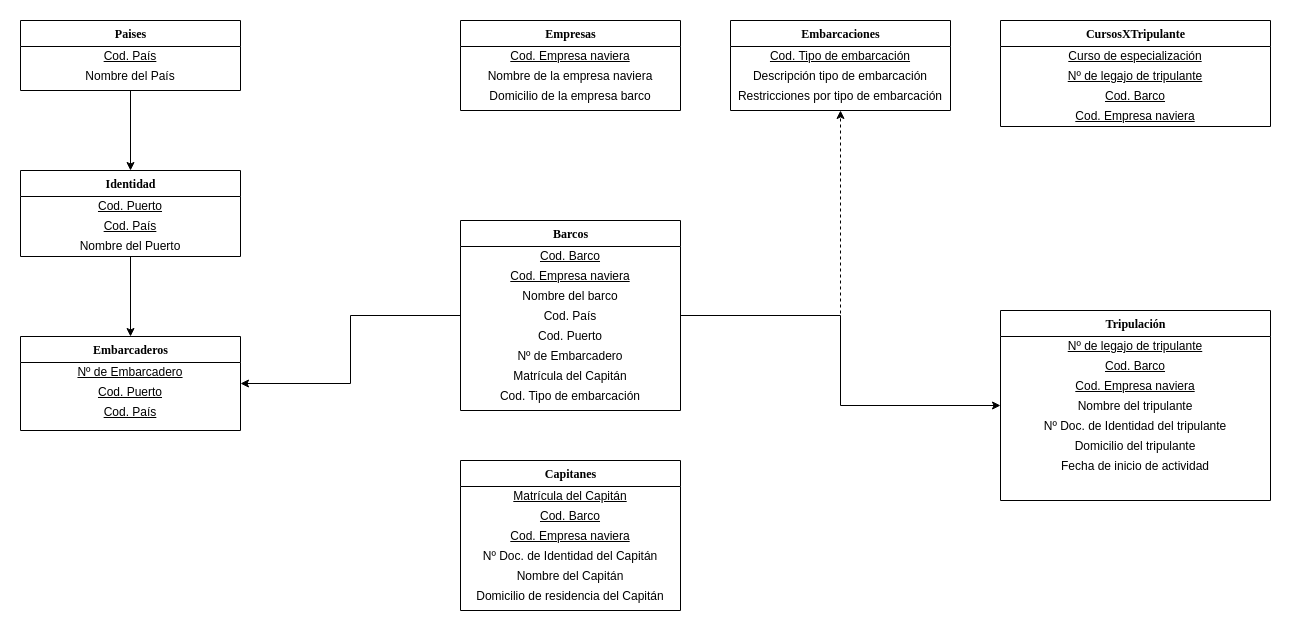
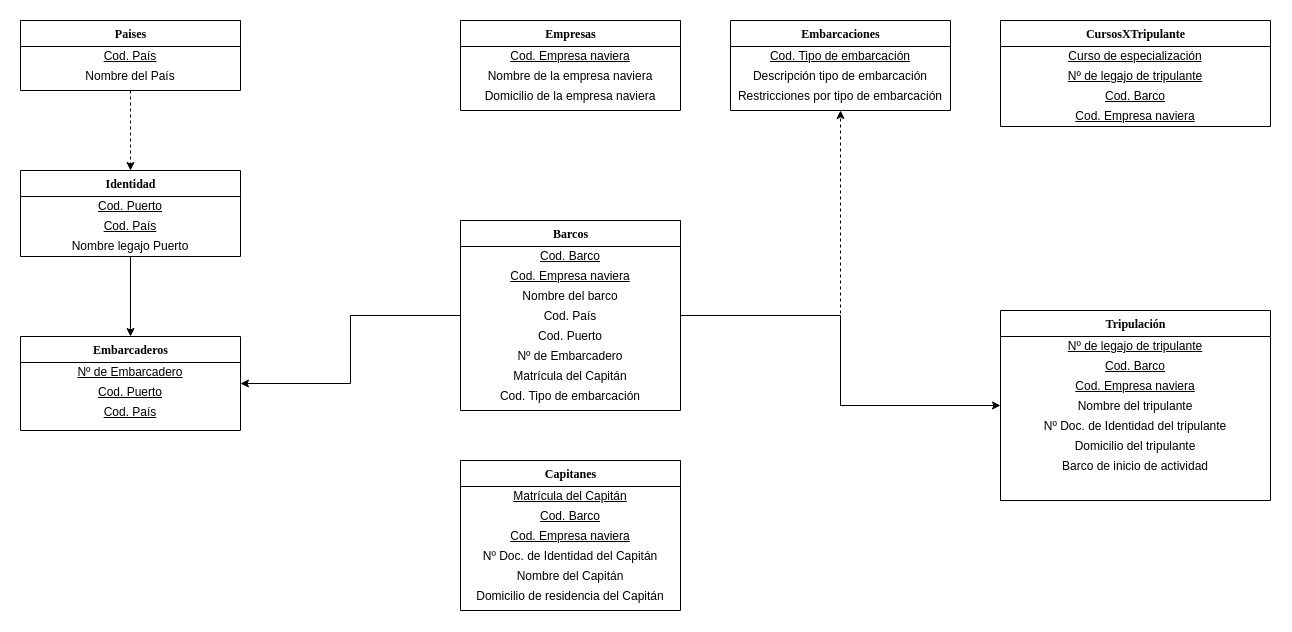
  <mxCell id="0" />
  <mxCell id="1" parent="0" />
  <mxCell id="2" value="" style="edgeStyle=orthogonalEdgeStyle;rounded=0;orthogonalLoop=1;jettySize=auto;html=1;dashed=1;" parent="1" source="5" target="35" edge="1"><mxGeometry relative="1" as="geometry" /></mxCell>
  <mxCell id="3" style="edgeStyle=orthogonalEdgeStyle;rounded=0;orthogonalLoop=1;jettySize=auto;html=1;" parent="1" source="5" target="14" edge="1"><mxGeometry relative="1" as="geometry" /></mxCell>
  <mxCell id="4" style="edgeStyle=orthogonalEdgeStyle;rounded=0;orthogonalLoop=1;jettySize=auto;html=1;" parent="1" source="5" target="44" edge="1"><mxGeometry relative="1" as="geometry" /></mxCell>
  <mxCell id="5" value="Barcos" style="swimlane;html=1;fontStyle=1;align=center;verticalAlign=top;childLayout=stackLayout;horizontal=1;startSize=26;horizontalStack=0;resizeParent=1;resizeLast=0;collapsible=1;marginBottom=0;swimlaneFillColor=#ffffff;rounded=0;shadow=0;comic=0;labelBackgroundColor=none;strokeWidth=1;fillColor=none;fontFamily=Verdana;fontSize=12" parent="1" vertex="1"><mxGeometry x="460" y="220" width="220" height="190" as="geometry" /></mxCell>
  <mxCell id="6" value="Cod. Barco" style="text;html=1;strokeColor=none;fillColor=none;align=center;verticalAlign=middle;whiteSpace=wrap;rounded=0;fontStyle=4" parent="5" vertex="1"><mxGeometry y="26" width="220" height="20" as="geometry" /></mxCell>
  <mxCell id="7" value="Cod. Empresa naviera" style="text;html=1;strokeColor=none;fillColor=none;align=center;verticalAlign=middle;whiteSpace=wrap;rounded=0;fontStyle=4" parent="5" vertex="1"><mxGeometry y="46" width="220" height="20" as="geometry" /></mxCell>
  <mxCell id="8" value="Nombre del barco" style="text;html=1;strokeColor=none;fillColor=none;align=center;verticalAlign=middle;whiteSpace=wrap;rounded=0;" parent="5" vertex="1"><mxGeometry y="66" width="220" height="20" as="geometry" /></mxCell>
  <mxCell id="9" value="Cod. País" style="text;html=1;strokeColor=none;fillColor=none;align=center;verticalAlign=middle;whiteSpace=wrap;rounded=0;" parent="5" vertex="1"><mxGeometry y="86" width="220" height="20" as="geometry" /></mxCell>
  <mxCell id="10" value="Cod. Puerto" style="text;html=1;strokeColor=none;fillColor=none;align=center;verticalAlign=middle;whiteSpace=wrap;rounded=0;" parent="5" vertex="1"><mxGeometry y="106" width="220" height="20" as="geometry" /></mxCell>
  <mxCell id="11" value="Nº de Embarcadero" style="text;html=1;strokeColor=none;fillColor=none;align=center;verticalAlign=middle;whiteSpace=wrap;rounded=0;" parent="5" vertex="1"><mxGeometry y="126" width="220" height="20" as="geometry" /></mxCell>
  <mxCell id="12" value="Matrícula del Capitán" style="text;html=1;strokeColor=none;fillColor=none;align=center;verticalAlign=middle;whiteSpace=wrap;rounded=0;" parent="5" vertex="1"><mxGeometry y="146" width="220" height="20" as="geometry" /></mxCell>
  <mxCell id="13" value="Cod. Tipo de embarcación" style="text;html=1;strokeColor=none;fillColor=none;align=center;verticalAlign=middle;whiteSpace=wrap;rounded=0;" parent="5" vertex="1"><mxGeometry y="166" width="220" height="20" as="geometry" /></mxCell>
  <mxCell id="14" value="Tripulación" style="swimlane;html=1;fontStyle=1;align=center;verticalAlign=top;childLayout=stackLayout;horizontal=1;startSize=26;horizontalStack=0;resizeParent=1;resizeLast=0;collapsible=1;marginBottom=0;swimlaneFillColor=#ffffff;rounded=0;shadow=0;comic=0;labelBackgroundColor=none;strokeWidth=1;fillColor=none;fontFamily=Verdana;fontSize=12" parent="1" vertex="1"><mxGeometry x="1000" y="310" width="270" height="190" as="geometry" /></mxCell>
  <mxCell id="15" value="Nº de legajo de tripulante" style="text;html=1;strokeColor=none;fillColor=none;align=center;verticalAlign=middle;whiteSpace=wrap;rounded=0;fontStyle=4" parent="14" vertex="1"><mxGeometry y="26" width="270" height="20" as="geometry" /></mxCell>
  <mxCell id="16" value="&lt;span&gt;Cod. Barco&lt;/span&gt;" style="text;html=1;strokeColor=none;fillColor=none;align=center;verticalAlign=middle;whiteSpace=wrap;rounded=0;fontStyle=4" parent="14" vertex="1"><mxGeometry y="46" width="270" height="20" as="geometry" /></mxCell>
  <mxCell id="17" value="&lt;span&gt;Cod. Empresa naviera&lt;/span&gt;" style="text;html=1;strokeColor=none;fillColor=none;align=center;verticalAlign=middle;whiteSpace=wrap;rounded=0;fontStyle=4" parent="14" vertex="1"><mxGeometry y="66" width="270" height="20" as="geometry" /></mxCell>
  <mxCell id="18" value="Nombre del tripulante" style="text;html=1;strokeColor=none;fillColor=none;align=center;verticalAlign=middle;whiteSpace=wrap;rounded=0;" parent="14" vertex="1"><mxGeometry y="86" width="270" height="20" as="geometry" /></mxCell>
  <mxCell id="19" value="Nº Doc. de Identidad del tripulante" style="text;html=1;strokeColor=none;fillColor=none;align=center;verticalAlign=middle;whiteSpace=wrap;rounded=0;" parent="14" vertex="1"><mxGeometry y="106" width="270" height="20" as="geometry" /></mxCell>
  <mxCell id="20" value="Domicilio del tripulante" style="text;html=1;strokeColor=none;fillColor=none;align=center;verticalAlign=middle;whiteSpace=wrap;rounded=0;" parent="14" vertex="1"><mxGeometry y="126" width="270" height="20" as="geometry" /></mxCell>
- <mxCell id="21" value="Fecha de inicio de actividad" style="text;html=1;strokeColor=none;fillColor=none;align=center;verticalAlign=middle;whiteSpace=wrap;rounded=0;" parent="14" vertex="1"><mxGeometry y="146" width="270" height="20" as="geometry" /></mxCell>
+ <mxCell id="21" value="Barco de inicio de actividad" style="text;html=1;strokeColor=none;fillColor=none;align=center;verticalAlign=middle;whiteSpace=wrap;rounded=0;" parent="14" vertex="1"><mxGeometry y="146" width="270" height="20" as="geometry" /></mxCell>
  <mxCell id="22" value="Empresas" style="swimlane;html=1;fontStyle=1;align=center;verticalAlign=top;childLayout=stackLayout;horizontal=1;startSize=26;horizontalStack=0;resizeParent=1;resizeLast=0;collapsible=1;marginBottom=0;swimlaneFillColor=#ffffff;rounded=0;shadow=0;comic=0;labelBackgroundColor=none;strokeWidth=1;fillColor=none;fontFamily=Verdana;fontSize=12" parent="1" vertex="1"><mxGeometry x="460" y="20" width="220" height="90" as="geometry" /></mxCell>
  <mxCell id="23" value="Cod. Empresa naviera" style="text;html=1;strokeColor=none;fillColor=none;align=center;verticalAlign=middle;whiteSpace=wrap;rounded=0;fontStyle=4" parent="22" vertex="1"><mxGeometry y="26" width="220" height="20" as="geometry" /></mxCell>
  <mxCell id="24" value="Nombre de la empresa naviera" style="text;html=1;strokeColor=none;fillColor=none;align=center;verticalAlign=middle;whiteSpace=wrap;rounded=0;" parent="22" vertex="1"><mxGeometry y="46" width="220" height="20" as="geometry" /></mxCell>
- <mxCell id="25" value="Domicilio de la empresa barco" style="text;html=1;strokeColor=none;fillColor=none;align=center;verticalAlign=middle;whiteSpace=wrap;rounded=0;" parent="22" vertex="1"><mxGeometry y="66" width="220" height="20" as="geometry" /></mxCell>
- <mxCell id="26" value="" style="edgeStyle=orthogonalEdgeStyle;rounded=0;orthogonalLoop=1;jettySize=auto;html=1;" parent="1" source="27" target="31" edge="1"><mxGeometry relative="1" as="geometry" /></mxCell>
+ <mxCell id="25" value="Domicilio de la empresa naviera" style="text;html=1;strokeColor=none;fillColor=none;align=center;verticalAlign=middle;whiteSpace=wrap;rounded=0;" parent="22" vertex="1"><mxGeometry y="66" width="220" height="20" as="geometry" /></mxCell>
+ <mxCell id="26" value="" style="edgeStyle=orthogonalEdgeStyle;rounded=0;orthogonalLoop=1;jettySize=auto;html=1;dashed=1;" parent="1" source="27" target="31" edge="1"><mxGeometry relative="1" as="geometry" /></mxCell>
  <mxCell id="27" value="Paises" style="swimlane;html=1;fontStyle=1;align=center;verticalAlign=top;childLayout=stackLayout;horizontal=1;startSize=26;horizontalStack=0;resizeParent=1;resizeLast=0;collapsible=1;marginBottom=0;swimlaneFillColor=#ffffff;rounded=0;shadow=0;comic=0;labelBackgroundColor=none;strokeWidth=1;fillColor=none;fontFamily=Verdana;fontSize=12" parent="1" vertex="1"><mxGeometry x="20" y="20" width="220" height="70" as="geometry" /></mxCell>
  <mxCell id="28" value="Cod. País" style="text;html=1;strokeColor=none;fillColor=none;align=center;verticalAlign=middle;whiteSpace=wrap;rounded=0;fontStyle=4" parent="27" vertex="1"><mxGeometry y="26" width="220" height="20" as="geometry" /></mxCell>
  <mxCell id="29" value="Nombre del País" style="text;html=1;strokeColor=none;fillColor=none;align=center;verticalAlign=middle;whiteSpace=wrap;rounded=0;" parent="27" vertex="1"><mxGeometry y="46" width="220" height="20" as="geometry" /></mxCell>
  <mxCell id="30" value="" style="edgeStyle=orthogonalEdgeStyle;rounded=0;orthogonalLoop=1;jettySize=auto;html=1;" parent="1" source="31" target="44" edge="1"><mxGeometry relative="1" as="geometry" /></mxCell>
  <mxCell id="31" value="Identidad" style="swimlane;html=1;fontStyle=1;align=center;verticalAlign=top;childLayout=stackLayout;horizontal=1;startSize=26;horizontalStack=0;resizeParent=1;resizeLast=0;collapsible=1;marginBottom=0;swimlaneFillColor=#ffffff;rounded=0;shadow=0;comic=0;labelBackgroundColor=none;strokeWidth=1;fillColor=none;fontFamily=Verdana;fontSize=12" parent="1" vertex="1"><mxGeometry x="20" y="170" width="220" height="86" as="geometry" /></mxCell>
  <mxCell id="32" value="Cod. Puerto" style="text;html=1;strokeColor=none;fillColor=none;align=center;verticalAlign=middle;whiteSpace=wrap;rounded=0;fontStyle=4" parent="31" vertex="1"><mxGeometry y="26" width="220" height="20" as="geometry" /></mxCell>
  <mxCell id="33" value="Cod. País" style="text;html=1;strokeColor=none;fillColor=none;align=center;verticalAlign=middle;whiteSpace=wrap;rounded=0;fontStyle=4" parent="31" vertex="1"><mxGeometry y="46" width="220" height="20" as="geometry" /></mxCell>
- <mxCell id="34" value="Nombre del Puerto" style="text;html=1;strokeColor=none;fillColor=none;align=center;verticalAlign=middle;whiteSpace=wrap;rounded=0;" parent="31" vertex="1"><mxGeometry y="66" width="220" height="20" as="geometry" /></mxCell>
+ <mxCell id="34" value="Nombre legajo Puerto" style="text;html=1;strokeColor=none;fillColor=none;align=center;verticalAlign=middle;whiteSpace=wrap;rounded=0;" parent="31" vertex="1"><mxGeometry y="66" width="220" height="20" as="geometry" /></mxCell>
  <mxCell id="35" value="Embarcaciones" style="swimlane;html=1;fontStyle=1;align=center;verticalAlign=top;childLayout=stackLayout;horizontal=1;startSize=26;horizontalStack=0;resizeParent=1;resizeLast=0;collapsible=1;marginBottom=0;swimlaneFillColor=#ffffff;rounded=0;shadow=0;comic=0;labelBackgroundColor=none;strokeWidth=1;fillColor=none;fontFamily=Verdana;fontSize=12" parent="1" vertex="1"><mxGeometry x="730" y="20" width="220" height="90" as="geometry" /></mxCell>
  <mxCell id="36" value="Cod. Tipo de embarcación" style="text;html=1;strokeColor=none;fillColor=none;align=center;verticalAlign=middle;whiteSpace=wrap;rounded=0;fontStyle=4" parent="35" vertex="1"><mxGeometry y="26" width="220" height="20" as="geometry" /></mxCell>
  <mxCell id="37" value="Descripción tipo de embarcación" style="text;html=1;strokeColor=none;fillColor=none;align=center;verticalAlign=middle;whiteSpace=wrap;rounded=0;" parent="35" vertex="1"><mxGeometry y="46" width="220" height="20" as="geometry" /></mxCell>
  <mxCell id="38" value="Restricciones por tipo de embarcación" style="text;html=1;strokeColor=none;fillColor=none;align=center;verticalAlign=middle;whiteSpace=wrap;rounded=0;" parent="35" vertex="1"><mxGeometry y="66" width="220" height="20" as="geometry" /></mxCell>
  <mxCell id="39" value="CursosXTripulante" style="swimlane;html=1;fontStyle=1;align=center;verticalAlign=top;childLayout=stackLayout;horizontal=1;startSize=26;horizontalStack=0;resizeParent=1;resizeLast=0;collapsible=1;marginBottom=0;swimlaneFillColor=#ffffff;rounded=0;shadow=0;comic=0;labelBackgroundColor=none;strokeWidth=1;fillColor=none;fontFamily=Verdana;fontSize=12" parent="1" vertex="1"><mxGeometry x="1000" y="20" width="270" height="106" as="geometry" /></mxCell>
  <mxCell id="40" value="&lt;span&gt;Curso de especialización&lt;/span&gt;" style="text;html=1;strokeColor=none;fillColor=none;align=center;verticalAlign=middle;whiteSpace=wrap;rounded=0;fontStyle=4" parent="39" vertex="1"><mxGeometry y="26" width="270" height="20" as="geometry" /></mxCell>
  <mxCell id="41" value="Nº de legajo de tripulante" style="text;html=1;strokeColor=none;fillColor=none;align=center;verticalAlign=middle;whiteSpace=wrap;rounded=0;fontStyle=4" parent="39" vertex="1"><mxGeometry y="46" width="270" height="20" as="geometry" /></mxCell>
  <mxCell id="42" value="Cod. Barco" style="text;html=1;strokeColor=none;fillColor=none;align=center;verticalAlign=middle;whiteSpace=wrap;rounded=0;fontStyle=4" parent="39" vertex="1"><mxGeometry y="66" width="270" height="20" as="geometry" /></mxCell>
  <mxCell id="43" value="Cod. Empresa naviera" style="text;html=1;strokeColor=none;fillColor=none;align=center;verticalAlign=middle;whiteSpace=wrap;rounded=0;fontStyle=4" parent="39" vertex="1"><mxGeometry y="86" width="270" height="20" as="geometry" /></mxCell>
  <mxCell id="44" value="Embarcaderos" style="swimlane;html=1;fontStyle=1;align=center;verticalAlign=top;childLayout=stackLayout;horizontal=1;startSize=26;horizontalStack=0;resizeParent=1;resizeLast=0;collapsible=1;marginBottom=0;swimlaneFillColor=#ffffff;rounded=0;shadow=0;comic=0;labelBackgroundColor=none;strokeWidth=1;fillColor=none;fontFamily=Verdana;fontSize=12" parent="1" vertex="1"><mxGeometry x="20" y="336" width="220" height="94" as="geometry" /></mxCell>
  <mxCell id="45" value="Nº de Embarcadero" style="text;html=1;strokeColor=none;fillColor=none;align=center;verticalAlign=middle;whiteSpace=wrap;rounded=0;fontStyle=4" parent="44" vertex="1"><mxGeometry y="26" width="220" height="20" as="geometry" /></mxCell>
  <mxCell id="46" value="Cod. Puerto" style="text;html=1;strokeColor=none;fillColor=none;align=center;verticalAlign=middle;whiteSpace=wrap;rounded=0;fontStyle=4" parent="44" vertex="1"><mxGeometry y="46" width="220" height="20" as="geometry" /></mxCell>
  <mxCell id="47" value="Cod. País" style="text;html=1;strokeColor=none;fillColor=none;align=center;verticalAlign=middle;whiteSpace=wrap;rounded=0;fontStyle=4" parent="44" vertex="1"><mxGeometry y="66" width="220" height="20" as="geometry" /></mxCell>
  <mxCell id="48" value="Capitanes" style="swimlane;html=1;fontStyle=1;align=center;verticalAlign=top;childLayout=stackLayout;horizontal=1;startSize=26;horizontalStack=0;resizeParent=1;resizeLast=0;collapsible=1;marginBottom=0;swimlaneFillColor=#ffffff;rounded=0;shadow=0;comic=0;labelBackgroundColor=none;strokeWidth=1;fillColor=none;fontFamily=Verdana;fontSize=12" parent="1" vertex="1"><mxGeometry x="460" y="460" width="220" height="150" as="geometry" /></mxCell>
  <mxCell id="49" value="Matrícula del Capitán" style="text;html=1;strokeColor=none;fillColor=none;align=center;verticalAlign=middle;whiteSpace=wrap;rounded=0;fontStyle=4" parent="48" vertex="1"><mxGeometry y="26" width="220" height="20" as="geometry" /></mxCell>
  <mxCell id="50" value="Cod. Barco" style="text;html=1;strokeColor=none;fillColor=none;align=center;verticalAlign=middle;whiteSpace=wrap;rounded=0;fontStyle=4" parent="48" vertex="1"><mxGeometry y="46" width="220" height="20" as="geometry" /></mxCell>
  <mxCell id="51" value="Cod. Empresa naviera" style="text;html=1;strokeColor=none;fillColor=none;align=center;verticalAlign=middle;whiteSpace=wrap;rounded=0;fontStyle=4" parent="48" vertex="1"><mxGeometry y="66" width="220" height="20" as="geometry" /></mxCell>
  <mxCell id="52" value="Nº Doc. de Identidad del Capitán" style="text;html=1;strokeColor=none;fillColor=none;align=center;verticalAlign=middle;whiteSpace=wrap;rounded=0;" parent="48" vertex="1"><mxGeometry y="86" width="220" height="20" as="geometry" /></mxCell>
  <mxCell id="53" value="Nombre del Capitán" style="text;html=1;strokeColor=none;fillColor=none;align=center;verticalAlign=middle;whiteSpace=wrap;rounded=0;" parent="48" vertex="1"><mxGeometry y="106" width="220" height="20" as="geometry" /></mxCell>
  <mxCell id="54" value="Domicilio de residencia del Capitán" style="text;html=1;strokeColor=none;fillColor=none;align=center;verticalAlign=middle;whiteSpace=wrap;rounded=0;" parent="48" vertex="1"><mxGeometry y="126" width="220" height="20" as="geometry" /></mxCell>
